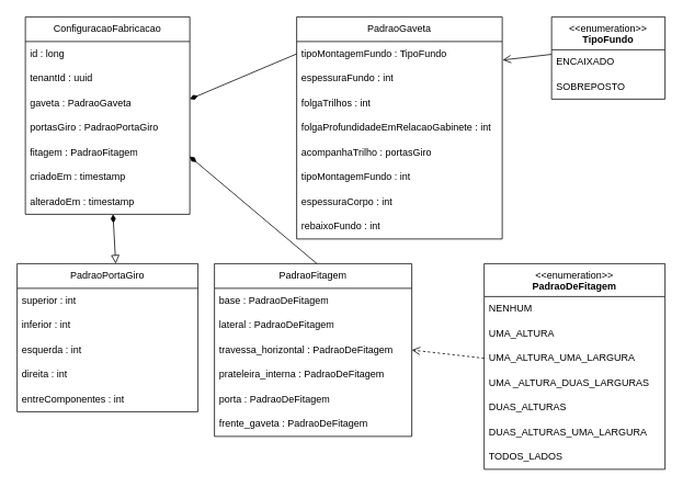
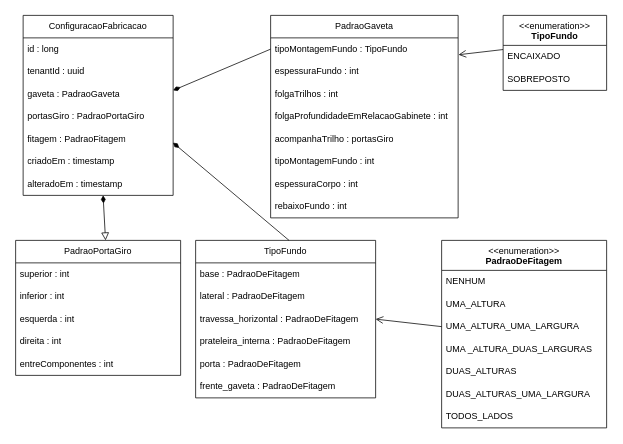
  <mxCell id="0" />
  <mxCell id="1" parent="0" />
  <mxCell id="2" value="ConfiguracaoFabricacao" style="swimlane;fontStyle=0;childLayout=stackLayout;horizontal=1;startSize=30;horizontalStack=0;resizeParent=1;resizeParentMax=0;resizeLast=0;collapsible=1;marginBottom=0;whiteSpace=wrap;html=1;" parent="1" vertex="1"><mxGeometry x="30" y="20" width="200" height="240" as="geometry"><mxRectangle x="30" y="20" width="170" height="30" as="alternateBounds" /></mxGeometry></mxCell>
  <mxCell id="3" value="id : long" style="text;strokeColor=none;fillColor=none;align=left;verticalAlign=middle;spacingLeft=4;spacingRight=4;overflow=hidden;points=[[0,0.5],[1,0.5]];portConstraint=eastwest;rotatable=0;whiteSpace=wrap;html=1;" parent="2" vertex="1"><mxGeometry y="30" width="200" height="30" as="geometry" /></mxCell>
  <mxCell id="4" value="tenantId : uuid" style="text;strokeColor=none;fillColor=none;align=left;verticalAlign=middle;spacingLeft=4;spacingRight=4;overflow=hidden;points=[[0,0.5],[1,0.5]];portConstraint=eastwest;rotatable=0;whiteSpace=wrap;html=1;" parent="2" vertex="1"><mxGeometry y="60" width="200" height="30" as="geometry" /></mxCell>
  <mxCell id="5" value="gaveta : PadraoGaveta" style="text;strokeColor=none;fillColor=none;align=left;verticalAlign=middle;spacingLeft=4;spacingRight=4;overflow=hidden;points=[[0,0.5],[1,0.5]];portConstraint=eastwest;rotatable=0;whiteSpace=wrap;html=1;" parent="2" vertex="1"><mxGeometry y="90" width="200" height="30" as="geometry" /></mxCell>
  <mxCell id="6" value="portasGiro : PadraoPortaGiro" style="text;strokeColor=none;fillColor=none;align=left;verticalAlign=middle;spacingLeft=4;spacingRight=4;overflow=hidden;points=[[0,0.5],[1,0.5]];portConstraint=eastwest;rotatable=0;whiteSpace=wrap;html=1;" parent="2" vertex="1"><mxGeometry y="120" width="200" height="30" as="geometry" /></mxCell>
  <mxCell id="7" value="fitagem : PadraoFitagem" style="text;strokeColor=none;fillColor=none;align=left;verticalAlign=middle;spacingLeft=4;spacingRight=4;overflow=hidden;points=[[0,0.5],[1,0.5]];portConstraint=eastwest;rotatable=0;whiteSpace=wrap;html=1;" parent="2" vertex="1"><mxGeometry y="150" width="200" height="30" as="geometry" /></mxCell>
  <mxCell id="8" value="criadoEm : timestamp" style="text;strokeColor=none;fillColor=none;align=left;verticalAlign=middle;spacingLeft=4;spacingRight=4;overflow=hidden;points=[[0,0.5],[1,0.5]];portConstraint=eastwest;rotatable=0;whiteSpace=wrap;html=1;" parent="2" vertex="1"><mxGeometry y="180" width="200" height="30" as="geometry" /></mxCell>
  <mxCell id="9" value="alteradoEm : timestamp" style="text;strokeColor=none;fillColor=none;align=left;verticalAlign=middle;spacingLeft=4;spacingRight=4;overflow=hidden;points=[[0,0.5],[1,0.5]];portConstraint=eastwest;rotatable=0;whiteSpace=wrap;html=1;" parent="2" vertex="1"><mxGeometry y="210" width="200" height="30" as="geometry" /></mxCell>
  <mxCell id="10" value="PadraoGaveta" style="swimlane;fontStyle=0;childLayout=stackLayout;horizontal=1;startSize=30;horizontalStack=0;resizeParent=1;resizeParentMax=0;resizeLast=0;collapsible=1;marginBottom=0;whiteSpace=wrap;html=1;" parent="1" vertex="1"><mxGeometry x="360" y="20" width="250" height="270" as="geometry" /></mxCell>
  <mxCell id="11" value="tipoMontagemFundo : TipoFundo" style="text;strokeColor=none;fillColor=none;align=left;verticalAlign=middle;spacingLeft=4;spacingRight=4;overflow=hidden;points=[[0,0.5],[1,0.5]];portConstraint=eastwest;rotatable=0;whiteSpace=wrap;html=1;" parent="10" vertex="1"><mxGeometry y="30" width="250" height="30" as="geometry" /></mxCell>
  <mxCell id="12" value="espessuraFundo : int" style="text;strokeColor=none;fillColor=none;align=left;verticalAlign=middle;spacingLeft=4;spacingRight=4;overflow=hidden;points=[[0,0.5],[1,0.5]];portConstraint=eastwest;rotatable=0;whiteSpace=wrap;html=1;" parent="10" vertex="1"><mxGeometry y="60" width="250" height="30" as="geometry" /></mxCell>
  <mxCell id="13" value="folgaTrilhos : int" style="text;strokeColor=none;fillColor=none;align=left;verticalAlign=middle;spacingLeft=4;spacingRight=4;overflow=hidden;points=[[0,0.5],[1,0.5]];portConstraint=eastwest;rotatable=0;whiteSpace=wrap;html=1;" parent="10" vertex="1"><mxGeometry y="90" width="250" height="30" as="geometry" /></mxCell>
  <mxCell id="14" value="folgaProfundidadeEmRelacaoGabinete : int" style="text;strokeColor=none;fillColor=none;align=left;verticalAlign=middle;spacingLeft=4;spacingRight=4;overflow=hidden;points=[[0,0.5],[1,0.5]];portConstraint=eastwest;rotatable=0;whiteSpace=wrap;html=1;" vertex="1" parent="10"><mxGeometry y="120" width="250" height="30" as="geometry" /></mxCell>
  <mxCell id="15" value="acompanhaTrilho : portasGiro" style="text;strokeColor=none;fillColor=none;align=left;verticalAlign=middle;spacingLeft=4;spacingRight=4;overflow=hidden;points=[[0,0.5],[1,0.5]];portConstraint=eastwest;rotatable=0;whiteSpace=wrap;html=1;" parent="10" vertex="1"><mxGeometry y="150" width="250" height="30" as="geometry" /></mxCell>
  <mxCell id="16" value="tipoMontagemFundo : int" style="text;strokeColor=none;fillColor=none;align=left;verticalAlign=middle;spacingLeft=4;spacingRight=4;overflow=hidden;points=[[0,0.5],[1,0.5]];portConstraint=eastwest;rotatable=0;whiteSpace=wrap;html=1;" parent="10" vertex="1"><mxGeometry y="180" width="250" height="30" as="geometry" /></mxCell>
  <mxCell id="17" value="espessuraCorpo : int" style="text;strokeColor=none;fillColor=none;align=left;verticalAlign=middle;spacingLeft=4;spacingRight=4;overflow=hidden;points=[[0,0.5],[1,0.5]];portConstraint=eastwest;rotatable=0;whiteSpace=wrap;html=1;" parent="10" vertex="1"><mxGeometry y="210" width="250" height="30" as="geometry" /></mxCell>
  <mxCell id="18" value="rebaixoFundo : int" style="text;strokeColor=none;fillColor=none;align=left;verticalAlign=middle;spacingLeft=4;spacingRight=4;overflow=hidden;points=[[0,0.5],[1,0.5]];portConstraint=eastwest;rotatable=0;whiteSpace=wrap;html=1;" parent="10" vertex="1"><mxGeometry y="240" width="250" height="30" as="geometry" /></mxCell>
  <mxCell id="19" value="" style="endArrow=none;startArrow=diamondThin;endFill=0;startFill=1;html=1;verticalAlign=bottom;labelBackgroundColor=none;strokeWidth=1;startSize=8;endSize=8;rounded=0;entryX=0;entryY=0.5;entryDx=0;entryDy=0;" parent="1" target="11" edge="1"><mxGeometry width="160" relative="1" as="geometry"><mxPoint x="230" y="120" as="sourcePoint" /><mxPoint x="430" y="230" as="targetPoint" /></mxGeometry></mxCell>
  <mxCell id="20" value="PadraoPortaGiro" style="swimlane;fontStyle=0;childLayout=stackLayout;horizontal=1;startSize=30;horizontalStack=0;resizeParent=1;resizeParentMax=0;resizeLast=0;collapsible=1;marginBottom=0;whiteSpace=wrap;html=1;" parent="1" vertex="1"><mxGeometry x="20" y="320" width="220" height="180" as="geometry" /></mxCell>
  <mxCell id="21" value="superior : int" style="text;strokeColor=none;fillColor=none;align=left;verticalAlign=middle;spacingLeft=4;spacingRight=4;overflow=hidden;points=[[0,0.5],[1,0.5]];portConstraint=eastwest;rotatable=0;whiteSpace=wrap;html=1;" parent="20" vertex="1"><mxGeometry y="30" width="220" height="30" as="geometry" /></mxCell>
  <mxCell id="22" value="inferior : int" style="text;strokeColor=none;fillColor=none;align=left;verticalAlign=middle;spacingLeft=4;spacingRight=4;overflow=hidden;points=[[0,0.5],[1,0.5]];portConstraint=eastwest;rotatable=0;whiteSpace=wrap;html=1;" parent="20" vertex="1"><mxGeometry y="60" width="220" height="30" as="geometry" /></mxCell>
  <mxCell id="23" value="esquerda : int" style="text;strokeColor=none;fillColor=none;align=left;verticalAlign=middle;spacingLeft=4;spacingRight=4;overflow=hidden;points=[[0,0.5],[1,0.5]];portConstraint=eastwest;rotatable=0;whiteSpace=wrap;html=1;" parent="20" vertex="1"><mxGeometry y="90" width="220" height="30" as="geometry" /></mxCell>
  <mxCell id="24" value="direita : int" style="text;strokeColor=none;fillColor=none;align=left;verticalAlign=middle;spacingLeft=4;spacingRight=4;overflow=hidden;points=[[0,0.5],[1,0.5]];portConstraint=eastwest;rotatable=0;whiteSpace=wrap;html=1;" parent="20" vertex="1"><mxGeometry y="120" width="220" height="30" as="geometry" /></mxCell>
  <mxCell id="25" value="entreComponentes : int" style="text;strokeColor=none;fillColor=none;align=left;verticalAlign=middle;spacingLeft=4;spacingRight=4;overflow=hidden;points=[[0,0.5],[1,0.5]];portConstraint=eastwest;rotatable=0;whiteSpace=wrap;html=1;" parent="20" vertex="1"><mxGeometry y="150" width="220" height="30" as="geometry" /></mxCell>
  <mxCell id="26" value="" style="endArrow=block;startArrow=diamondThin;endFill=0;startFill=1;html=1;verticalAlign=bottom;labelBackgroundColor=none;strokeWidth=1;startSize=8;endSize=8;rounded=0;entryX=0.545;entryY=0;entryDx=0;entryDy=0;entryPerimeter=0;" parent="1" source="2" target="20" edge="1"><mxGeometry width="160" relative="1" as="geometry"><mxPoint x="270" y="230" as="sourcePoint" /><mxPoint x="430" y="230" as="targetPoint" /></mxGeometry></mxCell>
- <mxCell id="27" value="PadraoFitagem" style="swimlane;fontStyle=0;childLayout=stackLayout;horizontal=1;startSize=30;horizontalStack=0;resizeParent=1;resizeParentMax=0;resizeLast=0;collapsible=1;marginBottom=0;whiteSpace=wrap;html=1;" parent="1" vertex="1"><mxGeometry x="260" y="320" width="240" height="210" as="geometry" /></mxCell>
+ <mxCell id="27" value="TipoFundo" style="swimlane;fontStyle=0;childLayout=stackLayout;horizontal=1;startSize=30;horizontalStack=0;resizeParent=1;resizeParentMax=0;resizeLast=0;collapsible=1;marginBottom=0;whiteSpace=wrap;html=1;" parent="1" vertex="1"><mxGeometry x="260" y="320" width="240" height="210" as="geometry" /></mxCell>
  <mxCell id="28" value="base : PadraoDeFitagem" style="text;strokeColor=none;fillColor=none;align=left;verticalAlign=middle;spacingLeft=4;spacingRight=4;overflow=hidden;points=[[0,0.5],[1,0.5]];portConstraint=eastwest;rotatable=0;whiteSpace=wrap;html=1;" parent="27" vertex="1"><mxGeometry y="30" width="240" height="30" as="geometry" /></mxCell>
  <mxCell id="29" value="lateral : PadraoDeFitagem" style="text;strokeColor=none;fillColor=none;align=left;verticalAlign=middle;spacingLeft=4;spacingRight=4;overflow=hidden;points=[[0,0.5],[1,0.5]];portConstraint=eastwest;rotatable=0;whiteSpace=wrap;html=1;" parent="27" vertex="1"><mxGeometry y="60" width="240" height="30" as="geometry" /></mxCell>
  <mxCell id="30" value="travessa_horizontal : PadraoDeFitagem" style="text;strokeColor=none;fillColor=none;align=left;verticalAlign=middle;spacingLeft=4;spacingRight=4;overflow=hidden;points=[[0,0.5],[1,0.5]];portConstraint=eastwest;rotatable=0;whiteSpace=wrap;html=1;" parent="27" vertex="1"><mxGeometry y="90" width="240" height="30" as="geometry" /></mxCell>
  <mxCell id="31" value="prateleira_interna : PadraoDeFitagem" style="text;strokeColor=none;fillColor=none;align=left;verticalAlign=middle;spacingLeft=4;spacingRight=4;overflow=hidden;points=[[0,0.5],[1,0.5]];portConstraint=eastwest;rotatable=0;whiteSpace=wrap;html=1;" parent="27" vertex="1"><mxGeometry y="120" width="240" height="30" as="geometry" /></mxCell>
  <mxCell id="32" value="porta : PadraoDeFitagem" style="text;strokeColor=none;fillColor=none;align=left;verticalAlign=middle;spacingLeft=4;spacingRight=4;overflow=hidden;points=[[0,0.5],[1,0.5]];portConstraint=eastwest;rotatable=0;whiteSpace=wrap;html=1;" parent="27" vertex="1"><mxGeometry y="150" width="240" height="30" as="geometry" /></mxCell>
  <mxCell id="33" value="frente_gaveta : PadraoDeFitagem" style="text;strokeColor=none;fillColor=none;align=left;verticalAlign=middle;spacingLeft=4;spacingRight=4;overflow=hidden;points=[[0,0.5],[1,0.5]];portConstraint=eastwest;rotatable=0;whiteSpace=wrap;html=1;" parent="27" vertex="1"><mxGeometry y="180" width="240" height="30" as="geometry" /></mxCell>
  <mxCell id="34" value="" style="endArrow=none;startArrow=diamondThin;endFill=0;startFill=1;html=1;verticalAlign=bottom;labelBackgroundColor=none;strokeWidth=1;startSize=8;endSize=8;rounded=0;exitX=0.999;exitY=0.657;exitDx=0;exitDy=0;exitPerimeter=0;entryX=0.519;entryY=0;entryDx=0;entryDy=0;entryPerimeter=0;" parent="1" source="7" target="27" edge="1"><mxGeometry width="160" relative="1" as="geometry"><mxPoint x="270" y="370" as="sourcePoint" /><mxPoint x="430" y="370" as="targetPoint" /></mxGeometry></mxCell>
  <mxCell id="35" value="&amp;lt;&amp;lt;enumeration&amp;gt;&amp;gt;&lt;br&gt;&lt;b&gt;PadraoDeFitagem&lt;/b&gt;" style="swimlane;fontStyle=0;align=center;verticalAlign=top;childLayout=stackLayout;horizontal=1;startSize=40;horizontalStack=0;resizeParent=1;resizeParentMax=0;resizeLast=0;collapsible=0;marginBottom=0;html=1;whiteSpace=wrap;" parent="1" vertex="1"><mxGeometry x="588" y="320" width="220" height="250" as="geometry" /></mxCell>
  <mxCell id="36" value="NENHUM" style="text;html=1;strokeColor=none;fillColor=none;align=left;verticalAlign=middle;spacingLeft=4;spacingRight=4;overflow=hidden;rotatable=0;points=[[0,0.5],[1,0.5]];portConstraint=eastwest;whiteSpace=wrap;" parent="35" vertex="1"><mxGeometry y="40" width="220" height="30" as="geometry" /></mxCell>
  <mxCell id="37" value="UMA_ALTURA" style="text;html=1;strokeColor=none;fillColor=none;align=left;verticalAlign=middle;spacingLeft=4;spacingRight=4;overflow=hidden;rotatable=0;points=[[0,0.5],[1,0.5]];portConstraint=eastwest;whiteSpace=wrap;" parent="35" vertex="1"><mxGeometry y="70" width="220" height="30" as="geometry" /></mxCell>
  <mxCell id="38" value="UMA_ALTURA_UMA_LARGURA" style="text;html=1;strokeColor=none;fillColor=none;align=left;verticalAlign=middle;spacingLeft=4;spacingRight=4;overflow=hidden;rotatable=0;points=[[0,0.5],[1,0.5]];portConstraint=eastwest;whiteSpace=wrap;" parent="35" vertex="1"><mxGeometry y="100" width="220" height="30" as="geometry" /></mxCell>
  <mxCell id="39" value="UMA _ALTURA_DUAS_LARGURAS" style="text;html=1;strokeColor=none;fillColor=none;align=left;verticalAlign=middle;spacingLeft=4;spacingRight=4;overflow=hidden;rotatable=0;points=[[0,0.5],[1,0.5]];portConstraint=eastwest;whiteSpace=wrap;" parent="35" vertex="1"><mxGeometry y="130" width="220" height="30" as="geometry" /></mxCell>
  <mxCell id="40" value="DUAS_ALTURAS" style="text;html=1;strokeColor=none;fillColor=none;align=left;verticalAlign=middle;spacingLeft=4;spacingRight=4;overflow=hidden;rotatable=0;points=[[0,0.5],[1,0.5]];portConstraint=eastwest;whiteSpace=wrap;" parent="35" vertex="1"><mxGeometry y="160" width="220" height="30" as="geometry" /></mxCell>
  <mxCell id="41" value="DUAS_ALTURAS_UMA_LARGURA" style="text;html=1;strokeColor=none;fillColor=none;align=left;verticalAlign=middle;spacingLeft=4;spacingRight=4;overflow=hidden;rotatable=0;points=[[0,0.5],[1,0.5]];portConstraint=eastwest;whiteSpace=wrap;" parent="35" vertex="1"><mxGeometry y="190" width="220" height="30" as="geometry" /></mxCell>
  <mxCell id="42" value="TODOS_LADOS" style="text;html=1;strokeColor=none;fillColor=none;align=left;verticalAlign=middle;spacingLeft=4;spacingRight=4;overflow=hidden;rotatable=0;points=[[0,0.5],[1,0.5]];portConstraint=eastwest;whiteSpace=wrap;" parent="35" vertex="1"><mxGeometry y="220" width="220" height="30" as="geometry" /></mxCell>
- <mxCell id="43" value="" style="endArrow=open;startArrow=none;endFill=0;startFill=0;endSize=8;html=1;verticalAlign=bottom;labelBackgroundColor=none;strokeWidth=1;rounded=0;exitX=0;exitY=0.5;exitDx=0;exitDy=0;entryX=1;entryY=0.5;entryDx=0;entryDy=0;dashed=1;" parent="1" source="38" target="30" edge="1"><mxGeometry width="160" relative="1" as="geometry"><mxPoint x="270" y="650" as="sourcePoint" /><mxPoint x="430" y="650" as="targetPoint" /></mxGeometry></mxCell>
+ <mxCell id="43" value="" style="endArrow=open;startArrow=none;endFill=0;startFill=0;endSize=8;html=1;verticalAlign=bottom;labelBackgroundColor=none;strokeWidth=1;rounded=0;exitX=0;exitY=0.5;exitDx=0;exitDy=0;entryX=1;entryY=0.5;entryDx=0;entryDy=0;" parent="1" source="38" target="30" edge="1"><mxGeometry width="160" relative="1" as="geometry"><mxPoint x="270" y="650" as="sourcePoint" /><mxPoint x="430" y="650" as="targetPoint" /></mxGeometry></mxCell>
  <mxCell id="44" value="&amp;lt;&amp;lt;enumeration&amp;gt;&amp;gt;&lt;br&gt;&lt;b&gt;TipoFundo&lt;/b&gt;" style="swimlane;fontStyle=0;align=center;verticalAlign=top;childLayout=stackLayout;horizontal=1;startSize=40;horizontalStack=0;resizeParent=1;resizeParentMax=0;resizeLast=0;collapsible=0;marginBottom=0;html=1;whiteSpace=wrap;" parent="1" vertex="1"><mxGeometry x="670" y="20" width="138" height="100" as="geometry" /></mxCell>
  <mxCell id="45" value="ENCAIXADO" style="text;html=1;strokeColor=none;fillColor=none;align=left;verticalAlign=middle;spacingLeft=4;spacingRight=4;overflow=hidden;rotatable=0;points=[[0,0.5],[1,0.5]];portConstraint=eastwest;whiteSpace=wrap;" parent="44" vertex="1"><mxGeometry y="40" width="138" height="30" as="geometry" /></mxCell>
  <mxCell id="46" value="SOBREPOSTO" style="text;html=1;strokeColor=none;fillColor=none;align=left;verticalAlign=middle;spacingLeft=4;spacingRight=4;overflow=hidden;rotatable=0;points=[[0,0.5],[1,0.5]];portConstraint=eastwest;whiteSpace=wrap;" parent="44" vertex="1"><mxGeometry y="70" width="138" height="30" as="geometry" /></mxCell>
  <mxCell id="47" value="" style="endArrow=open;startArrow=none;endFill=0;startFill=0;endSize=8;html=1;verticalAlign=bottom;labelBackgroundColor=none;strokeWidth=1;rounded=0;entryX=1.002;entryY=0.749;entryDx=0;entryDy=0;exitX=-0.001;exitY=0.186;exitDx=0;exitDy=0;exitPerimeter=0;entryPerimeter=0;" parent="1" source="45" target="11" edge="1"><mxGeometry width="160" relative="1" as="geometry"><mxPoint x="690" y="260" as="sourcePoint" /><mxPoint x="430" y="300" as="targetPoint" /></mxGeometry></mxCell>
